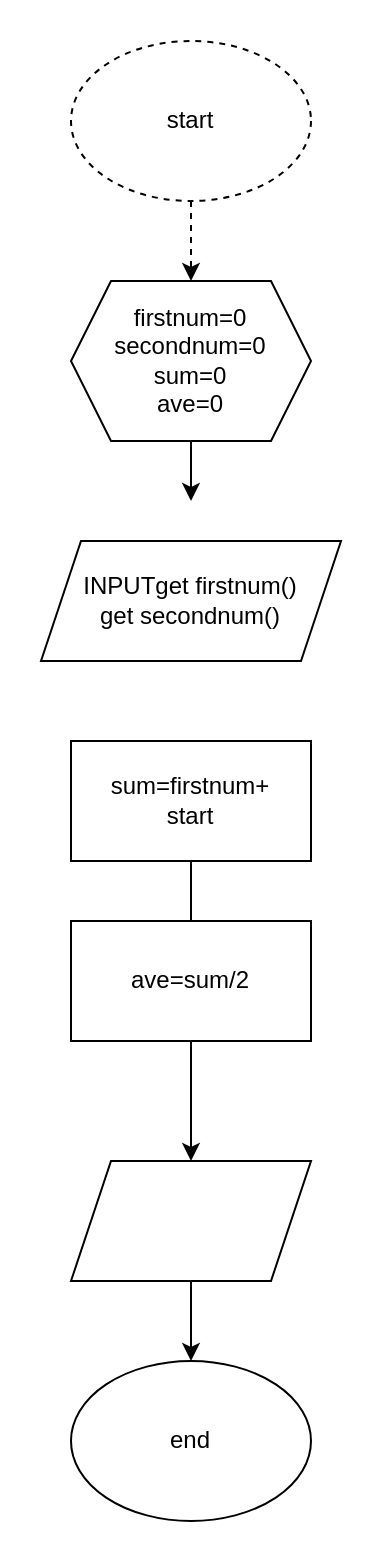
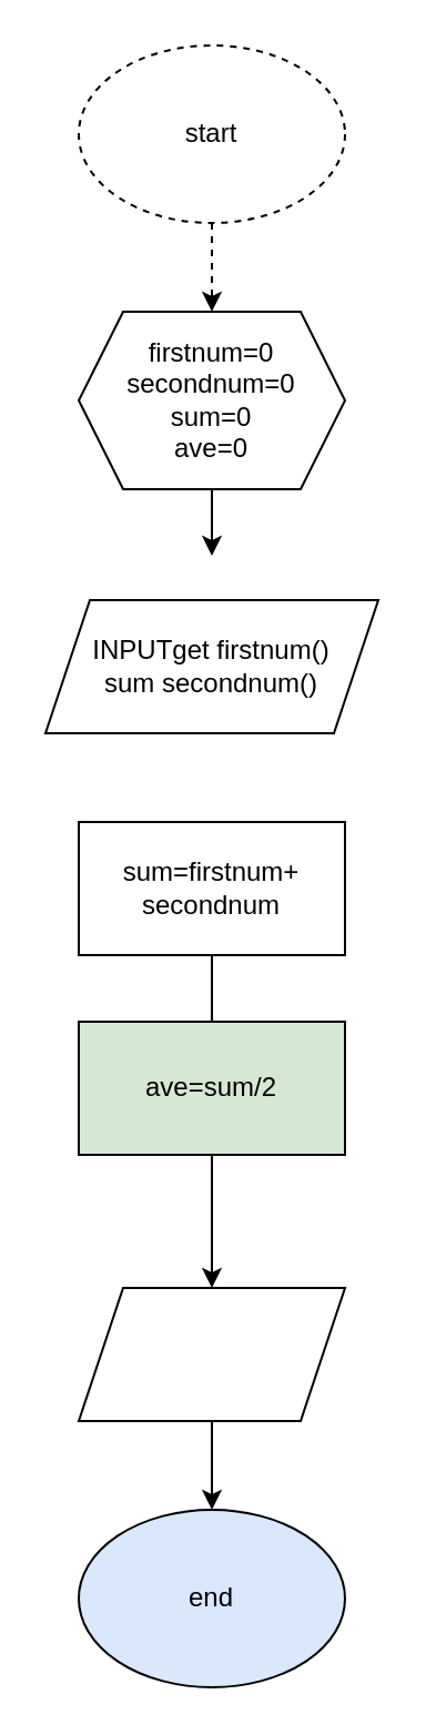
  <mxCell id="0" />
  <mxCell id="1" parent="0" />
  <mxCell id="2" value="" style="edgeStyle=orthogonalEdgeStyle;rounded=0;orthogonalLoop=1;jettySize=auto;html=1;dashed=1;" edge="1" parent="1" source="3" target="5"><mxGeometry relative="1" as="geometry" /></mxCell>
  <mxCell id="3" value="start" style="ellipse;whiteSpace=wrap;html=1;dashed=1;" vertex="1" parent="1"><mxGeometry x="35" y="20" width="120" height="80" as="geometry" /></mxCell>
  <mxCell id="4" value="" style="edgeStyle=orthogonalEdgeStyle;rounded=0;orthogonalLoop=1;jettySize=auto;html=1;" edge="1" parent="1" source="5"><mxGeometry relative="1" as="geometry"><mxPoint x="95" y="250" as="targetPoint" /></mxGeometry></mxCell>
  <mxCell id="5" value="firstnum=0&lt;br&gt;secondnum=0&lt;br&gt;sum=0&lt;br&gt;ave=0" style="shape=hexagon;perimeter=hexagonPerimeter2;whiteSpace=wrap;html=1;fixedSize=1;" vertex="1" parent="1"><mxGeometry x="35" y="140" width="120" height="80" as="geometry" /></mxCell>
- <mxCell id="6" value="INPUTget firstnum()&lt;br&gt;get secondnum()" style="shape=parallelogram;perimeter=parallelogramPerimeter;whiteSpace=wrap;html=1;fixedSize=1;" vertex="1" parent="1"><mxGeometry x="20" y="270" width="150" height="60" as="geometry" /></mxCell>
+ <mxCell id="6" value="INPUTget firstnum()&lt;br&gt;sum secondnum()" style="shape=parallelogram;perimeter=parallelogramPerimeter;whiteSpace=wrap;html=1;fixedSize=1;" vertex="1" parent="1"><mxGeometry x="20" y="270" width="150" height="60" as="geometry" /></mxCell>
  <mxCell id="7" value="" style="edgeStyle=orthogonalEdgeStyle;rounded=0;orthogonalLoop=1;jettySize=auto;html=1;" edge="1" parent="1" source="8" target="10"><mxGeometry relative="1" as="geometry" /></mxCell>
- <mxCell id="8" value="sum=firstnum+&lt;br&gt;start" style="rounded=0;whiteSpace=wrap;html=1;" vertex="1" parent="1"><mxGeometry x="35" y="370" width="120" height="60" as="geometry" /></mxCell>
+ <mxCell id="8" value="sum=firstnum+&lt;br&gt;secondnum" style="rounded=0;whiteSpace=wrap;html=1;" vertex="1" parent="1"><mxGeometry x="35" y="370" width="120" height="60" as="geometry" /></mxCell>
  <mxCell id="9" value="" style="edgeStyle=orthogonalEdgeStyle;rounded=0;orthogonalLoop=1;jettySize=auto;html=1;" edge="1" parent="1" source="10" target="11"><mxGeometry relative="1" as="geometry" /></mxCell>
  <mxCell id="10" value="" style="shape=parallelogram;perimeter=parallelogramPerimeter;whiteSpace=wrap;html=1;fixedSize=1;" vertex="1" parent="1"><mxGeometry x="35" y="580" width="120" height="60" as="geometry" /></mxCell>
- <mxCell id="11" value="end" style="ellipse;whiteSpace=wrap;html=1;" vertex="1" parent="1"><mxGeometry x="35" y="680" width="120" height="80" as="geometry" /></mxCell>
- <mxCell id="12" value="ave=sum/2" style="rounded=0;whiteSpace=wrap;html=1;" vertex="1" parent="1"><mxGeometry x="35" y="460" width="120" height="60" as="geometry" /></mxCell>
+ <mxCell id="11" value="end" style="ellipse;whiteSpace=wrap;html=1;fillColor=#dae8fc;" vertex="1" parent="1"><mxGeometry x="35" y="680" width="120" height="80" as="geometry" /></mxCell>
+ <mxCell id="12" value="ave=sum/2" style="rounded=0;whiteSpace=wrap;html=1;fillColor=#d5e8d4;" vertex="1" parent="1"><mxGeometry x="35" y="460" width="120" height="60" as="geometry" /></mxCell>
